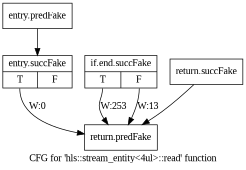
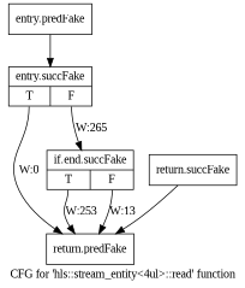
  digraph {
    fontname="Liberation Serif"
    label="CFG for 'hls::stream_entity\<4ul\>::read' function"
    node [fontname="Liberation Serif" shape=record filename="/tools/Xilinx/Vitis_HLS/2022.1/include/hls_stream_thread_unsafe.h" linenumber=143]
    edge [execusionnum=264 filename="/tools/Xilinx/Vitis_HLS/2022.1/include/hls_stream_thread_unsafe.h" fontname="Liberation Serif"]
    n1 [label="{entry.predFake}" filename="" linenumber=""]
    n2 [label="{entry.succFake|{<s0>T|<s1>F}}" linenumber=117]
    n3 [label="{return.predFake}"]
    n4 [label="{if.end.succFake|{<s0>T|<s1>F}}" linenumber=130]
    n5 [label="{return.succFake}"]
    n1 -> n2
    n2 -> n3 [execusionnum=0 label="W:0" tailport=s0]
+   n2 -> n4 [label="W:265" tailport=s1]
    n4 -> n3 [execusionnum=252 label="W:253" tailport=s0]
    n4 -> n3 [execusionnum=12 label="W:13" tailport=s1]
    n5 -> n3
  }
